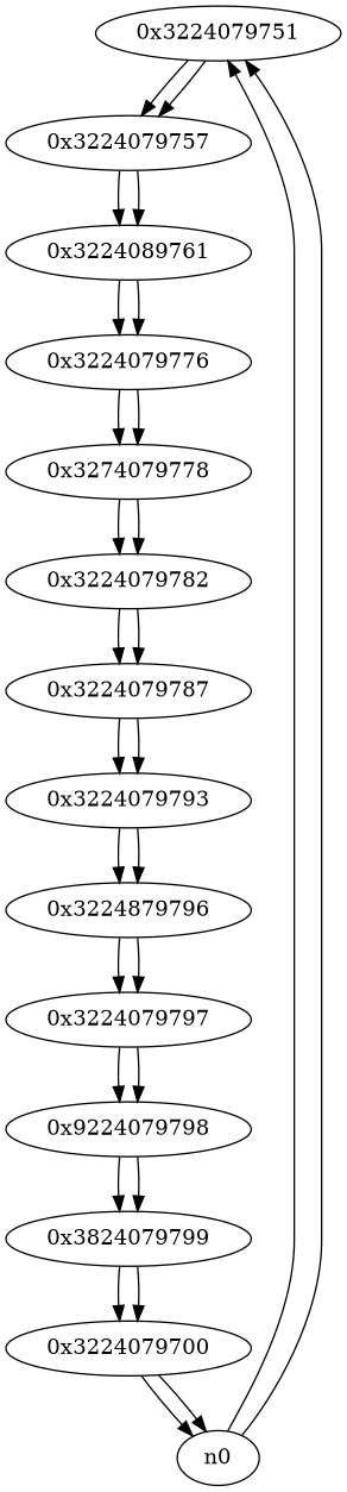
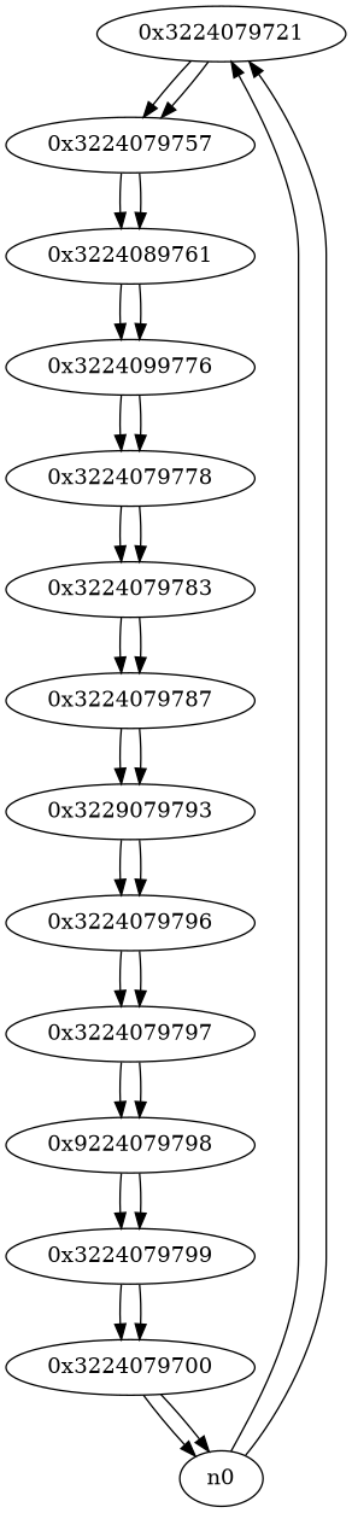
  digraph {
-   n1 [label="0x3224079751"]
+   n1 [label="0x3224079721"]
    n2 [label="0x3224079757"]
    n3 [label="0x3224089761"]
-   n4 [label="0x3224079776"]
-   n5 [label="0x3274079778"]
-   n6 [label="0x3224079782"]
+   n4 [label="0x3224099776"]
+   n5 [label="0x3224079778"]
+   n6 [label="0x3224079783"]
    n7 [label="0x3224079787"]
-   n8 [label="0x3224079793"]
-   n9 [label="0x3224879796"]
+   n8 [label="0x3229079793"]
+   n9 [label="0x3224079796"]
    n10 [label="0x3224079797"]
    n11 [label="0x9224079798"]
-   n12 [label="0x3824079799"]
+   n12 [label="0x3224079799"]
    n13 [label="0x3224079700"]
    n0
    n1 -> n2
    n1 -> n2
    n2 -> n3
    n2 -> n3
    n3 -> n4
    n3 -> n4
    n4 -> n5
    n4 -> n5
    n5 -> n6
    n5 -> n6
    n6 -> n7
    n6 -> n7
    n7 -> n8
    n7 -> n8
    n8 -> n9
    n8 -> n9
    n9 -> n10
    n9 -> n10
    n10 -> n11
    n10 -> n11
    n11 -> n12
    n11 -> n12
    n12 -> n13
    n12 -> n13
    n13 -> n0
    n13 -> n0
    n0 -> n1
    n0 -> n1
  }
